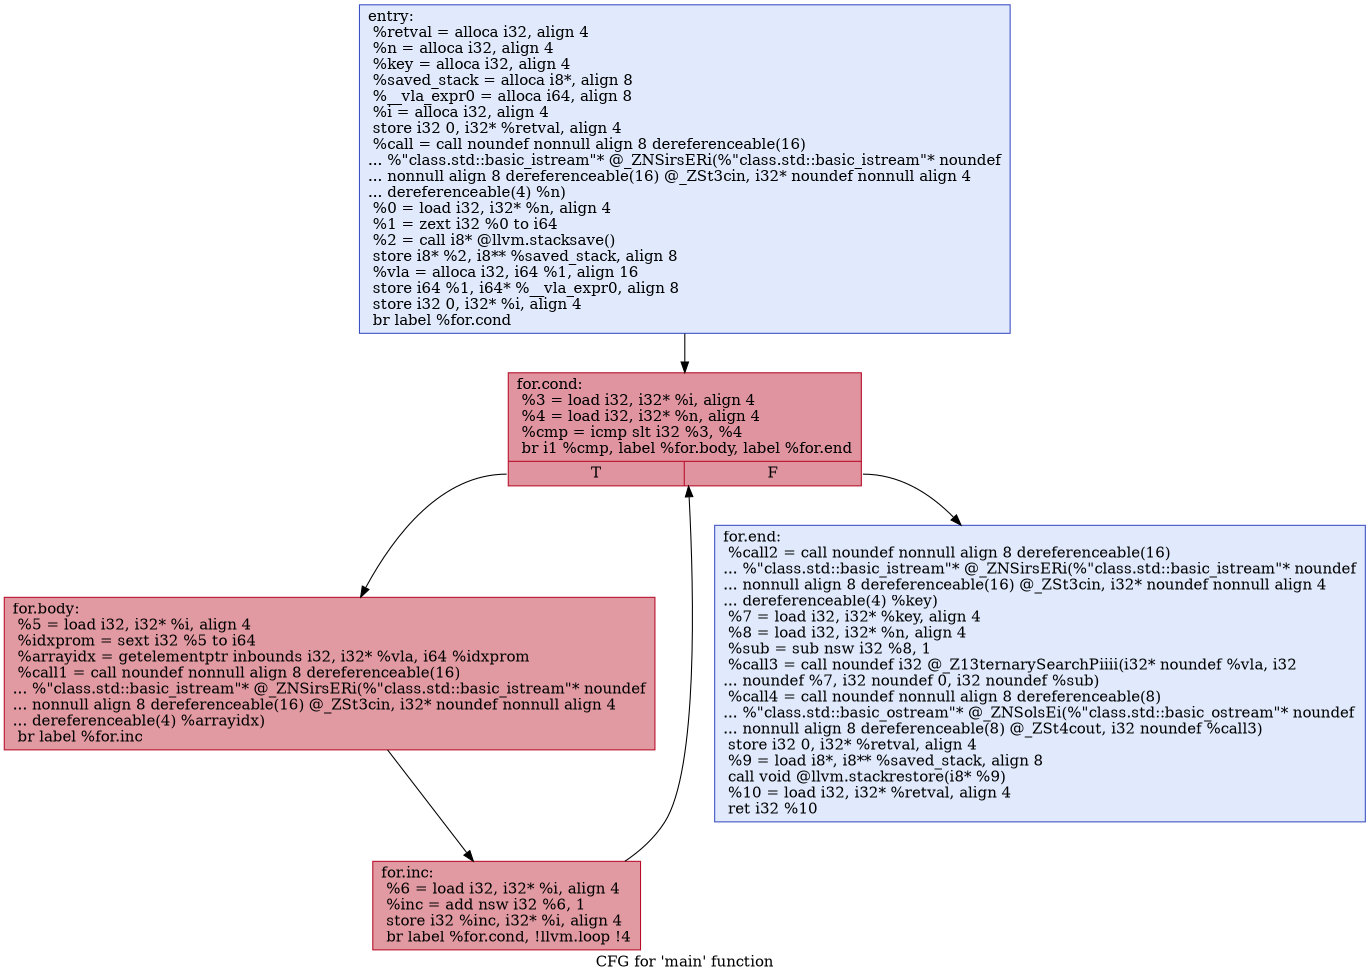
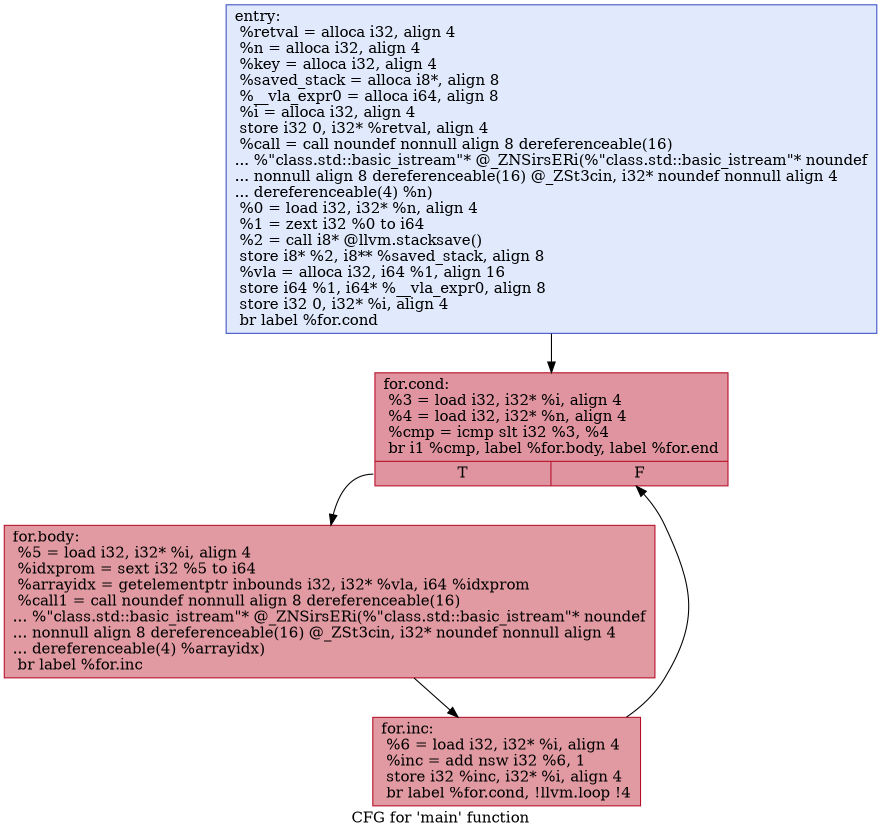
  digraph {
    label="CFG for 'main' function"
    node [color="#b70d28ff" fillcolor="#b9d0f970" shape=record style=filled]
    n1 [color="#3d50c3ff" label="{entry:\l  %retval = alloca i32, align 4\l  %n = alloca i32, align 4\l  %key = alloca i32, align 4\l  %saved_stack = alloca i8*, align 8\l  %__vla_expr0 = alloca i64, align 8\l  %i = alloca i32, align 4\l  store i32 0, i32* %retval, align 4\l  %call = call noundef nonnull align 8 dereferenceable(16)\l... %\"class.std::basic_istream\"* @_ZNSirsERi(%\"class.std::basic_istream\"* noundef\l... nonnull align 8 dereferenceable(16) @_ZSt3cin, i32* noundef nonnull align 4\l... dereferenceable(4) %n)\l  %0 = load i32, i32* %n, align 4\l  %1 = zext i32 %0 to i64\l  %2 = call i8* @llvm.stacksave()\l  store i8* %2, i8** %saved_stack, align 8\l  %vla = alloca i32, i64 %1, align 16\l  store i64 %1, i64* %__vla_expr0, align 8\l  store i32 0, i32* %i, align 4\l  br label %for.cond\l}"]
    n2 [fillcolor="#b70d2870" label="{for.cond:                                         \l  %3 = load i32, i32* %i, align 4\l  %4 = load i32, i32* %n, align 4\l  %cmp = icmp slt i32 %3, %4\l  br i1 %cmp, label %for.body, label %for.end\l|{<s0>T|<s1>F}}"]
    n3 [fillcolor="#bb1b2c70" label="{for.body:                                         \l  %5 = load i32, i32* %i, align 4\l  %idxprom = sext i32 %5 to i64\l  %arrayidx = getelementptr inbounds i32, i32* %vla, i64 %idxprom\l  %call1 = call noundef nonnull align 8 dereferenceable(16)\l... %\"class.std::basic_istream\"* @_ZNSirsERi(%\"class.std::basic_istream\"* noundef\l... nonnull align 8 dereferenceable(16) @_ZSt3cin, i32* noundef nonnull align 4\l... dereferenceable(4) %arrayidx)\l  br label %for.inc\l}"]
-   n4 [color="#3d50c3ff" label="{for.end:                                          \l  %call2 = call noundef nonnull align 8 dereferenceable(16)\l... %\"class.std::basic_istream\"* @_ZNSirsERi(%\"class.std::basic_istream\"* noundef\l... nonnull align 8 dereferenceable(16) @_ZSt3cin, i32* noundef nonnull align 4\l... dereferenceable(4) %key)\l  %7 = load i32, i32* %key, align 4\l  %8 = load i32, i32* %n, align 4\l  %sub = sub nsw i32 %8, 1\l  %call3 = call noundef i32 @_Z13ternarySearchPiiii(i32* noundef %vla, i32\l... noundef %7, i32 noundef 0, i32 noundef %sub)\l  %call4 = call noundef nonnull align 8 dereferenceable(8)\l... %\"class.std::basic_ostream\"* @_ZNSolsEi(%\"class.std::basic_ostream\"* noundef\l... nonnull align 8 dereferenceable(8) @_ZSt4cout, i32 noundef %call3)\l  store i32 0, i32* %retval, align 4\l  %9 = load i8*, i8** %saved_stack, align 8\l  call void @llvm.stackrestore(i8* %9)\l  %10 = load i32, i32* %retval, align 4\l  ret i32 %10\l}"]
    n5 [fillcolor="#bb1b2c70" label="{for.inc:                                          \l  %6 = load i32, i32* %i, align 4\l  %inc = add nsw i32 %6, 1\l  store i32 %inc, i32* %i, align 4\l  br label %for.cond, !llvm.loop !4\l}"]
    n1 -> n2
    n2 -> n3 [tailport=s0]
-   n2 -> n4 [tailport=s1]
    n3 -> n5
    n5 -> n2
  }
